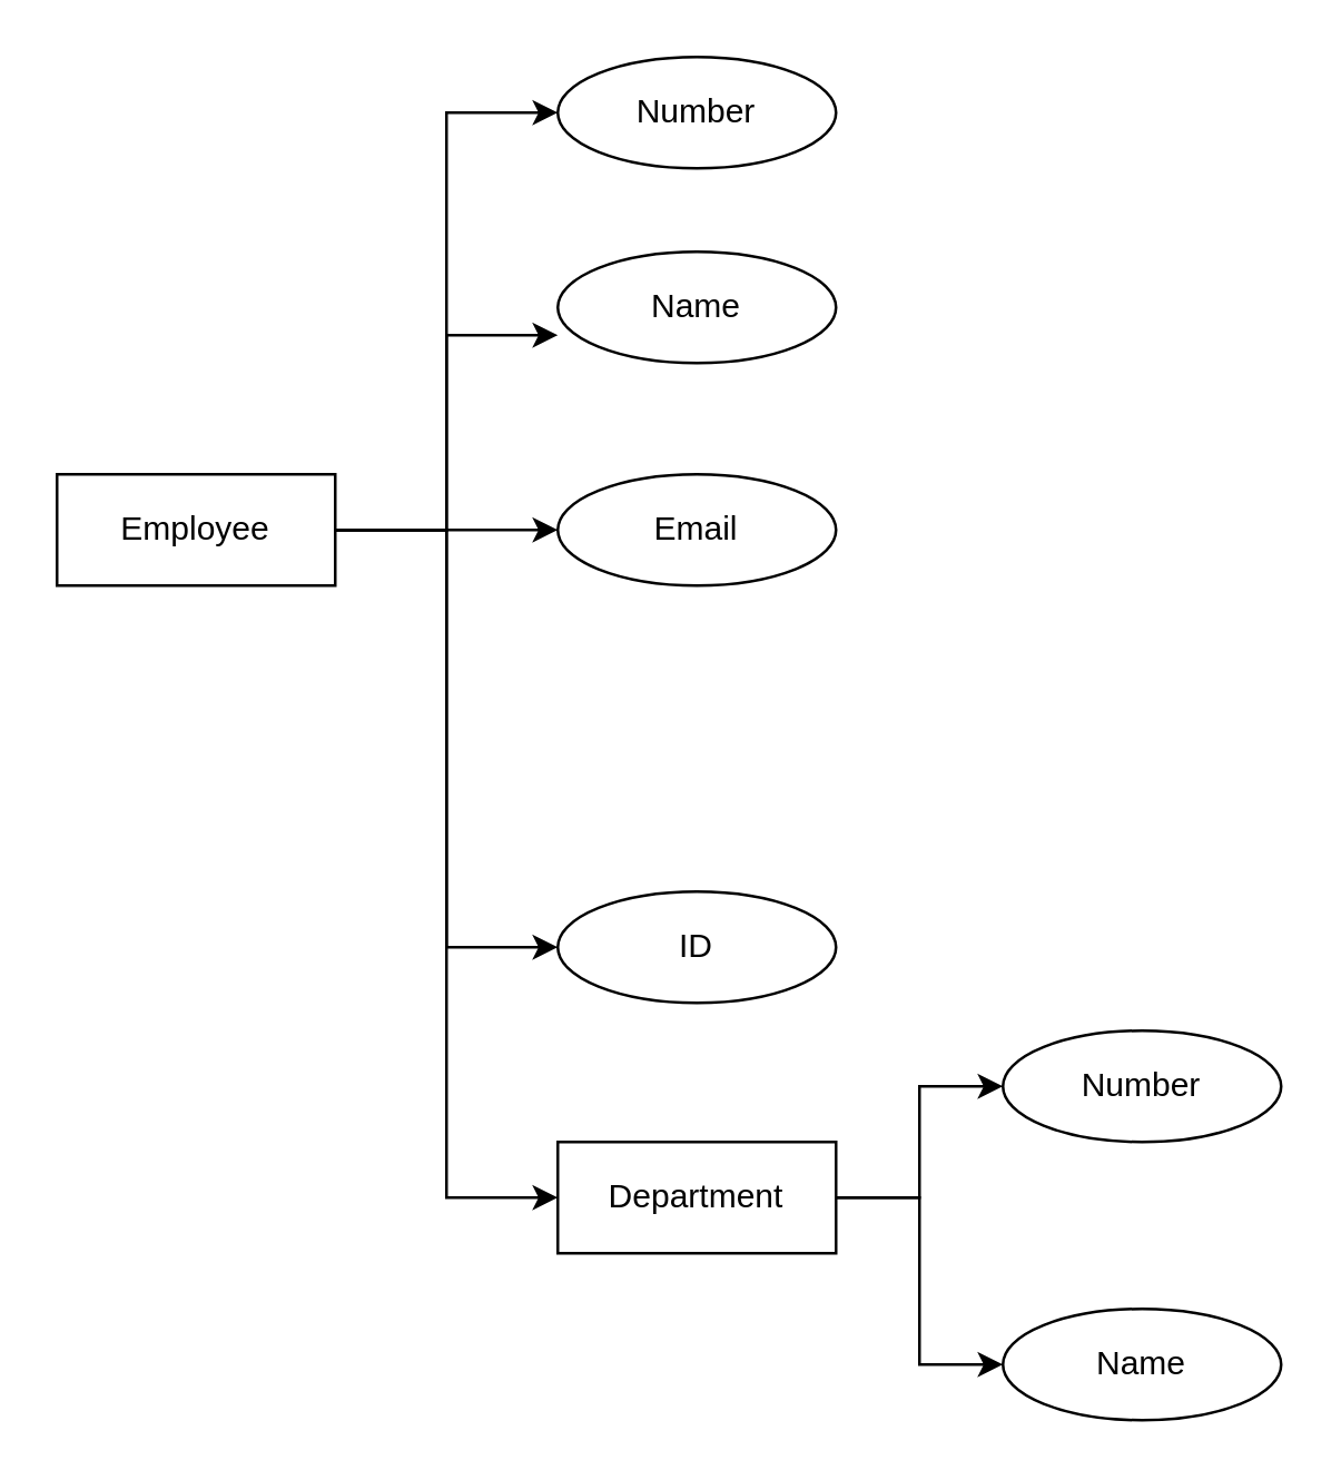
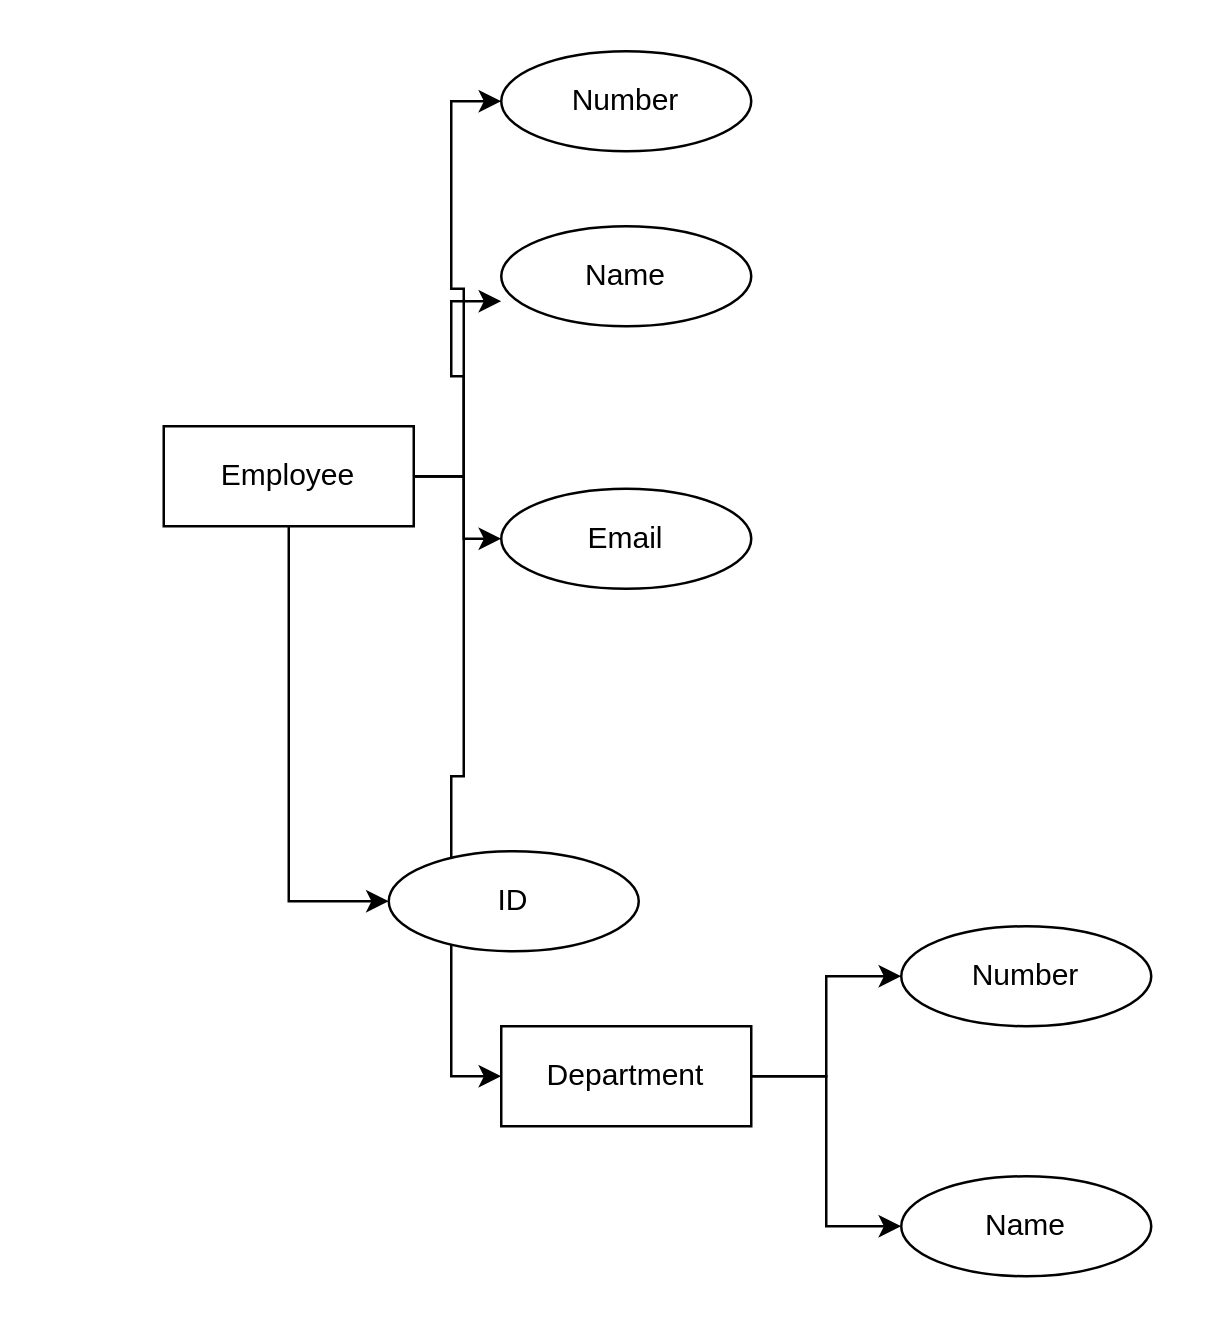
  <mxCell id="0" />
  <mxCell id="1" parent="0" />
  <mxCell id="2" style="edgeStyle=orthogonalEdgeStyle;rounded=0;orthogonalLoop=1;jettySize=auto;html=1;entryX=0;entryY=0.5;entryDx=0;entryDy=0;" edge="1" parent="1" source="6" target="7"><mxGeometry relative="1" as="geometry" /></mxCell>
  <mxCell id="3" style="edgeStyle=orthogonalEdgeStyle;rounded=0;orthogonalLoop=1;jettySize=auto;html=1;entryX=0;entryY=0.5;entryDx=0;entryDy=0;" edge="1" parent="1" source="6" target="9"><mxGeometry relative="1" as="geometry" /></mxCell>
  <mxCell id="4" style="edgeStyle=orthogonalEdgeStyle;rounded=0;orthogonalLoop=1;jettySize=auto;html=1;entryX=0;entryY=0.5;entryDx=0;entryDy=0;" edge="1" parent="1" source="6" target="10"><mxGeometry relative="1" as="geometry" /></mxCell>
  <mxCell id="5" style="edgeStyle=orthogonalEdgeStyle;rounded=0;orthogonalLoop=1;jettySize=auto;html=1;entryX=0;entryY=0.5;entryDx=0;entryDy=0;" edge="1" parent="1" source="6" target="14"><mxGeometry relative="1" as="geometry" /></mxCell>
- <mxCell id="6" value="Employee" style="whiteSpace=wrap;html=1;align=center;" vertex="1" parent="1"><mxGeometry x="20" y="170" width="100" height="40" as="geometry" /></mxCell>
+ <mxCell id="6" value="Employee" style="whiteSpace=wrap;html=1;align=center;" vertex="1" parent="1"><mxGeometry x="65" y="170" width="100" height="40" as="geometry" /></mxCell>
  <mxCell id="7" value="Number" style="ellipse;whiteSpace=wrap;html=1;align=center;" vertex="1" parent="1"><mxGeometry x="200" y="20" width="100" height="40" as="geometry" /></mxCell>
  <mxCell id="8" value="Name" style="ellipse;whiteSpace=wrap;html=1;align=center;" vertex="1" parent="1"><mxGeometry x="200" y="90" width="100" height="40" as="geometry" /></mxCell>
- <mxCell id="9" value="Email" style="ellipse;whiteSpace=wrap;html=1;align=center;" vertex="1" parent="1"><mxGeometry x="200" y="170" width="100" height="40" as="geometry" /></mxCell>
- <mxCell id="10" value="ID" style="ellipse;whiteSpace=wrap;html=1;align=center;" vertex="1" parent="1"><mxGeometry x="200" y="320" width="100" height="40" as="geometry" /></mxCell>
+ <mxCell id="9" value="Email" style="ellipse;whiteSpace=wrap;html=1;align=center;" vertex="1" parent="1"><mxGeometry x="200" y="195" width="100" height="40" as="geometry" /></mxCell>
+ <mxCell id="10" value="ID" style="ellipse;whiteSpace=wrap;html=1;align=center;" vertex="1" parent="1"><mxGeometry x="155" y="340" width="100" height="40" as="geometry" /></mxCell>
  <mxCell id="11" style="edgeStyle=orthogonalEdgeStyle;rounded=0;orthogonalLoop=1;jettySize=auto;html=1;entryX=0;entryY=0.75;entryDx=0;entryDy=0;entryPerimeter=0;" edge="1" parent="1" source="6" target="8"><mxGeometry relative="1" as="geometry" /></mxCell>
  <mxCell id="12" style="edgeStyle=orthogonalEdgeStyle;rounded=0;orthogonalLoop=1;jettySize=auto;html=1;entryX=0;entryY=0.5;entryDx=0;entryDy=0;" edge="1" parent="1" source="14" target="15"><mxGeometry relative="1" as="geometry" /></mxCell>
  <mxCell id="13" style="edgeStyle=orthogonalEdgeStyle;rounded=0;orthogonalLoop=1;jettySize=auto;html=1;entryX=0;entryY=0.5;entryDx=0;entryDy=0;" edge="1" parent="1" source="14" target="16"><mxGeometry relative="1" as="geometry" /></mxCell>
  <mxCell id="14" value="Department" style="whiteSpace=wrap;html=1;align=center;" vertex="1" parent="1"><mxGeometry x="200" y="410" width="100" height="40" as="geometry" /></mxCell>
  <mxCell id="15" value="Number" style="ellipse;whiteSpace=wrap;html=1;align=center;" vertex="1" parent="1"><mxGeometry x="360" y="370" width="100" height="40" as="geometry" /></mxCell>
  <mxCell id="16" value="Name" style="ellipse;whiteSpace=wrap;html=1;align=center;" vertex="1" parent="1"><mxGeometry x="360" y="470" width="100" height="40" as="geometry" /></mxCell>
